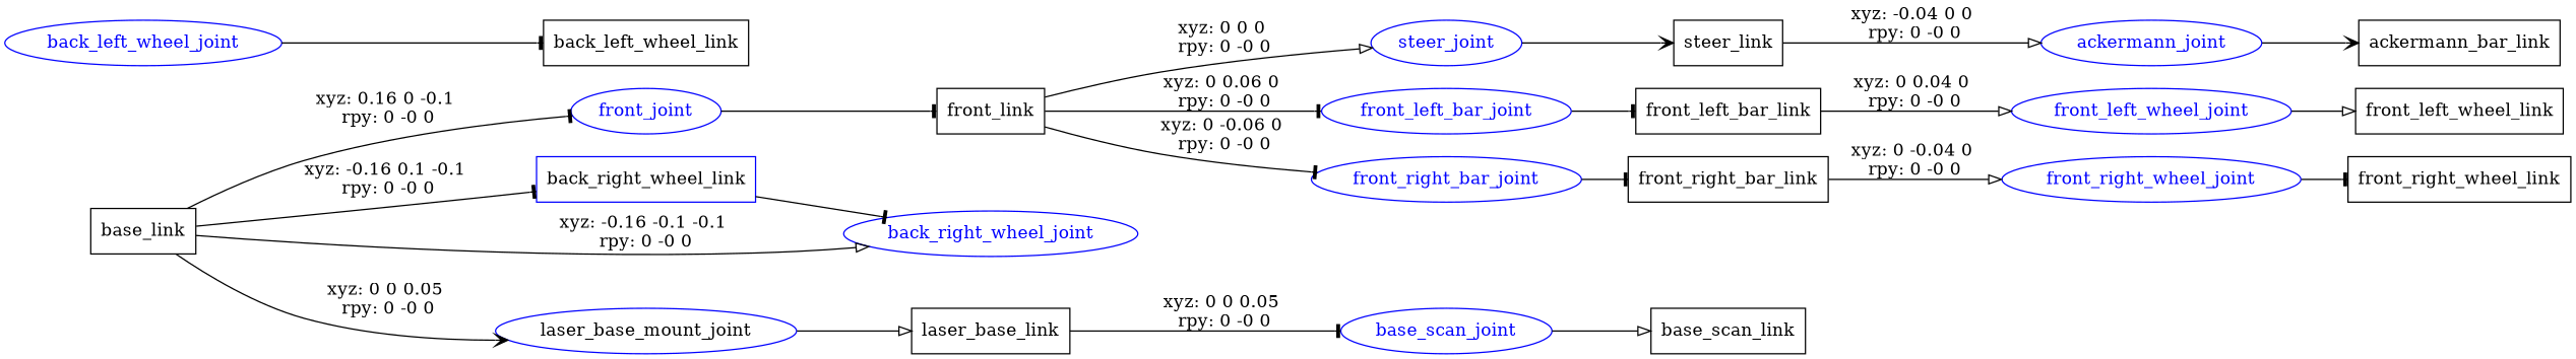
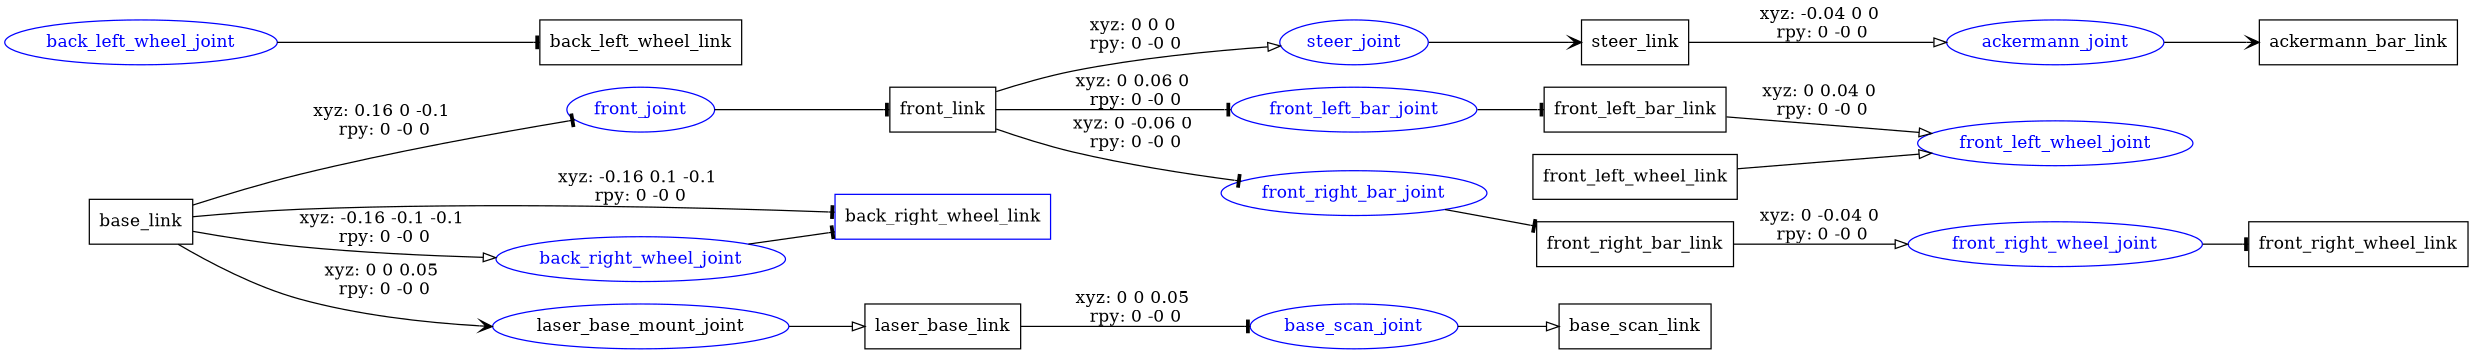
  digraph {
    rankdir=LR
    node [shape=box color=blue]
    edge [arrowhead=tee]
    n1 [label=base_link color=""]
    back_right_wheel_joint [fontcolor=blue shape=ellipse]
    front_joint [fontcolor=blue shape=ellipse]
    laser_base_mount_joint [fontcolor=black shape=ellipse]
    n5 [label=back_right_wheel_link]
    back_left_wheel_joint [fontcolor=blue shape=ellipse]
    n7 [label=back_left_wheel_link color=""]
    n8 [label=front_link color=""]
    n9 [label=laser_base_link color=""]
    front_left_bar_joint [fontcolor=blue shape=ellipse]
    front_right_bar_joint [fontcolor=blue shape=ellipse]
    steer_joint [fontcolor=blue shape=ellipse]
    n13 [label=front_left_bar_link color=""]
    n14 [label=front_right_bar_link color=""]
    n15 [label=steer_link color=""]
    front_left_wheel_joint [fontcolor=blue shape=ellipse]
    n17 [label=front_left_wheel_link color=""]
    front_right_wheel_joint [fontcolor=blue shape=ellipse]
    n19 [label=front_right_wheel_link color=""]
    ackermann_joint [fontcolor=blue shape=ellipse]
    n21 [label=ackermann_bar_link color=""]
    base_scan_joint [fontcolor=blue shape=ellipse]
    n23 [label=base_scan_link color=""]
    n1 -> back_right_wheel_joint [arrowhead=onormal label="xyz: -0.16 -0.1 -0.1 \nrpy: 0 -0 0"]
    n1 -> front_joint [label="xyz: 0.16 0 -0.1 \nrpy: 0 -0 0"]
    n1 -> laser_base_mount_joint [arrowhead=vee label="xyz: 0 0 0.05 \nrpy: 0 -0 0"]
    n1 -> n5 [label="xyz: -0.16 0.1 -0.1 \nrpy: 0 -0 0"]
-   n5 -> back_right_wheel_joint
+   back_right_wheel_joint -> n5
    front_joint -> n8
    laser_base_mount_joint -> n9 [arrowhead=onormal]
    back_left_wheel_joint -> n7
    n8 -> front_left_bar_joint [label="xyz: 0 0.06 0 \nrpy: 0 -0 0"]
    n8 -> front_right_bar_joint [label="xyz: 0 -0.06 0 \nrpy: 0 -0 0"]
    n8 -> steer_joint [arrowhead=onormal label="xyz: 0 0 0 \nrpy: 0 -0 0"]
    n9 -> base_scan_joint [label="xyz: 0 0 0.05 \nrpy: 0 -0 0"]
    front_left_bar_joint -> n13
    front_right_bar_joint -> n14
    steer_joint -> n15 [arrowhead=vee]
    n13 -> front_left_wheel_joint [arrowhead=onormal label="xyz: 0 0.04 0 \nrpy: 0 -0 0"]
    n14 -> front_right_wheel_joint [arrowhead=onormal label="xyz: 0 -0.04 0 \nrpy: 0 -0 0"]
    n15 -> ackermann_joint [arrowhead=onormal label="xyz: -0.04 0 0 \nrpy: 0 -0 0"]
-   front_left_wheel_joint -> n17 [arrowhead=onormal]
+   n17 -> front_left_wheel_joint [arrowhead=onormal]
    front_right_wheel_joint -> n19
    ackermann_joint -> n21 [arrowhead=vee]
    base_scan_joint -> n23 [arrowhead=onormal]
  }
